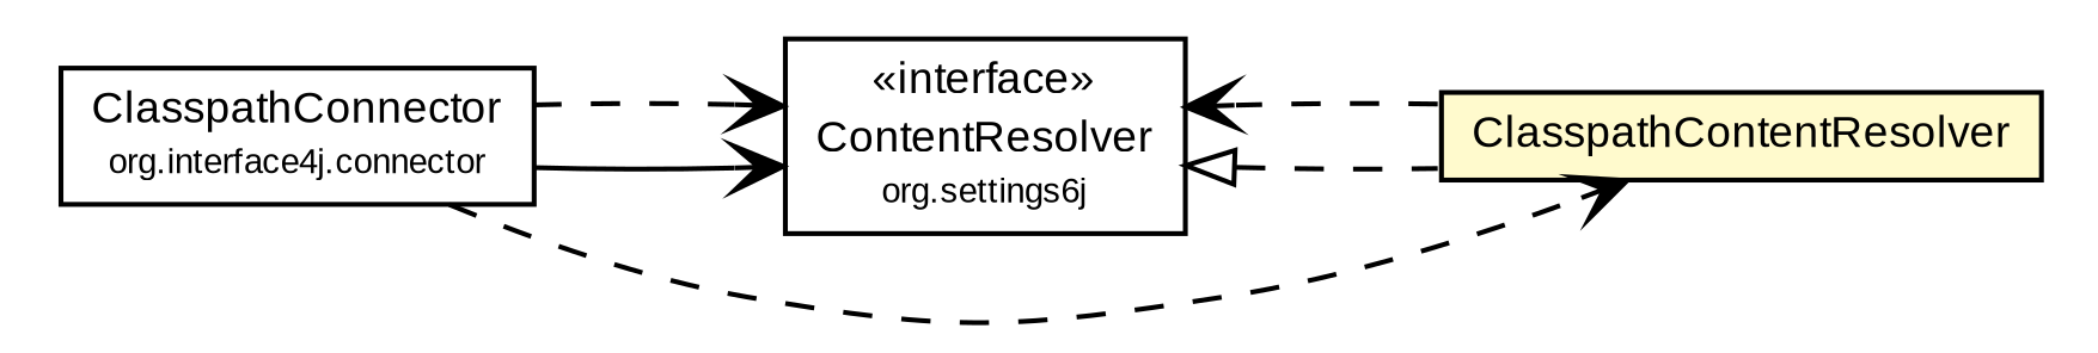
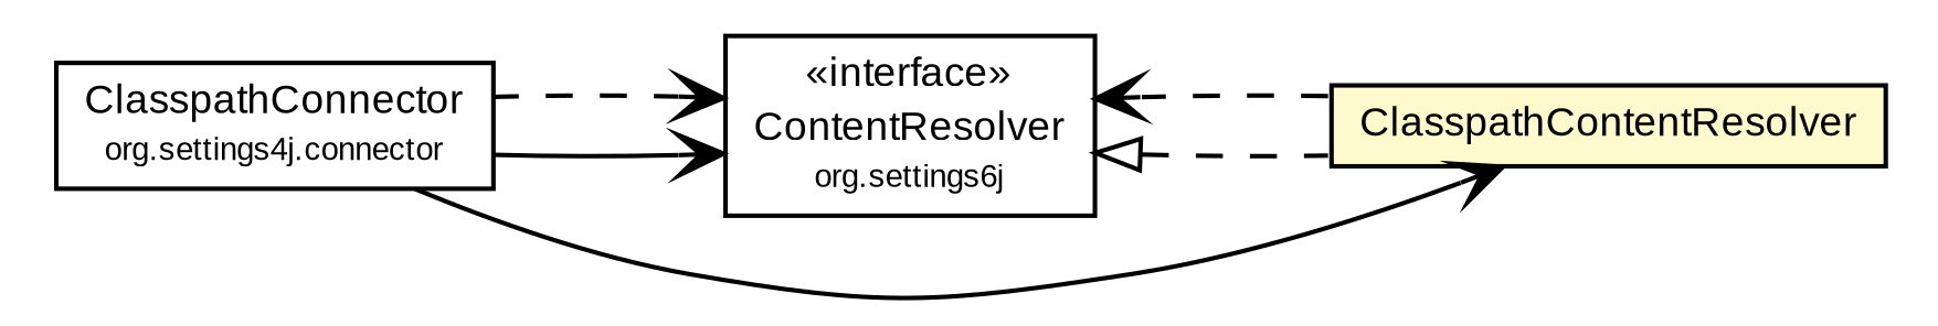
  digraph {
    rankdir=LR
    node [fontcolor=black fontname=arial fontsize=9.0 shape=plaintext]
    edge [arrowhead=open color=black fontcolor=black fontname=arial fontsize=10.0 headport=p labelfontname=arial labelfontsize=10 tailport=p style=dashed]
-   n1 [label=<<table border="0" cellborder="1" cellspacing="0" cellpadding="2" port="p" href="../connector/ClasspathConnector.html"> 		<tr><td><table border="0" cellspacing="0" cellpadding="1"> 			<tr><td> ClasspathConnector </td></tr> 			<tr><td><font point-size="7.0"> org.interface4j.connector </font></td></tr> 		</table></td></tr> 		</table>>]
+   n1 [label=<<table border="0" cellborder="1" cellspacing="0" cellpadding="2" port="p" href="../connector/ClasspathConnector.html"> 		<tr><td><table border="0" cellspacing="0" cellpadding="1"> 			<tr><td> ClasspathConnector </td></tr> 			<tr><td><font point-size="7.0"> org.settings4j.connector </font></td></tr> 		</table></td></tr> 		</table>>]
    n2 [label=<<table border="0" cellborder="1" cellspacing="0" cellpadding="2" port="p" href="../ContentResolver.html"> 		<tr><td><table border="0" cellspacing="0" cellpadding="1"> 			<tr><td> &laquo;interface&raquo; </td></tr> 			<tr><td> ContentResolver </td></tr> 			<tr><td><font point-size="7.0"> org.settings6j </font></td></tr> 		</table></td></tr> 		</table>>]
    n3 [label=<<table border="0" cellborder="1" cellspacing="0" cellpadding="2" port="p" bgcolor="lemonChiffon" href="./ClasspathContentResolver.html"> 		<tr><td><table border="0" cellspacing="0" cellpadding="1"> 			<tr><td> ClasspathContentResolver </td></tr> 		</table></td></tr> 		</table>>]
    n1 -> n2 [style=""]
    n1 -> n2
-   n1 -> n3
+   n1 -> n3 [style=""]
    n2 -> n3 [arrowtail=empty dir=back fontsize=10 arrowhead="" color="" fontcolor=""]
    n3 -> n2
  }
